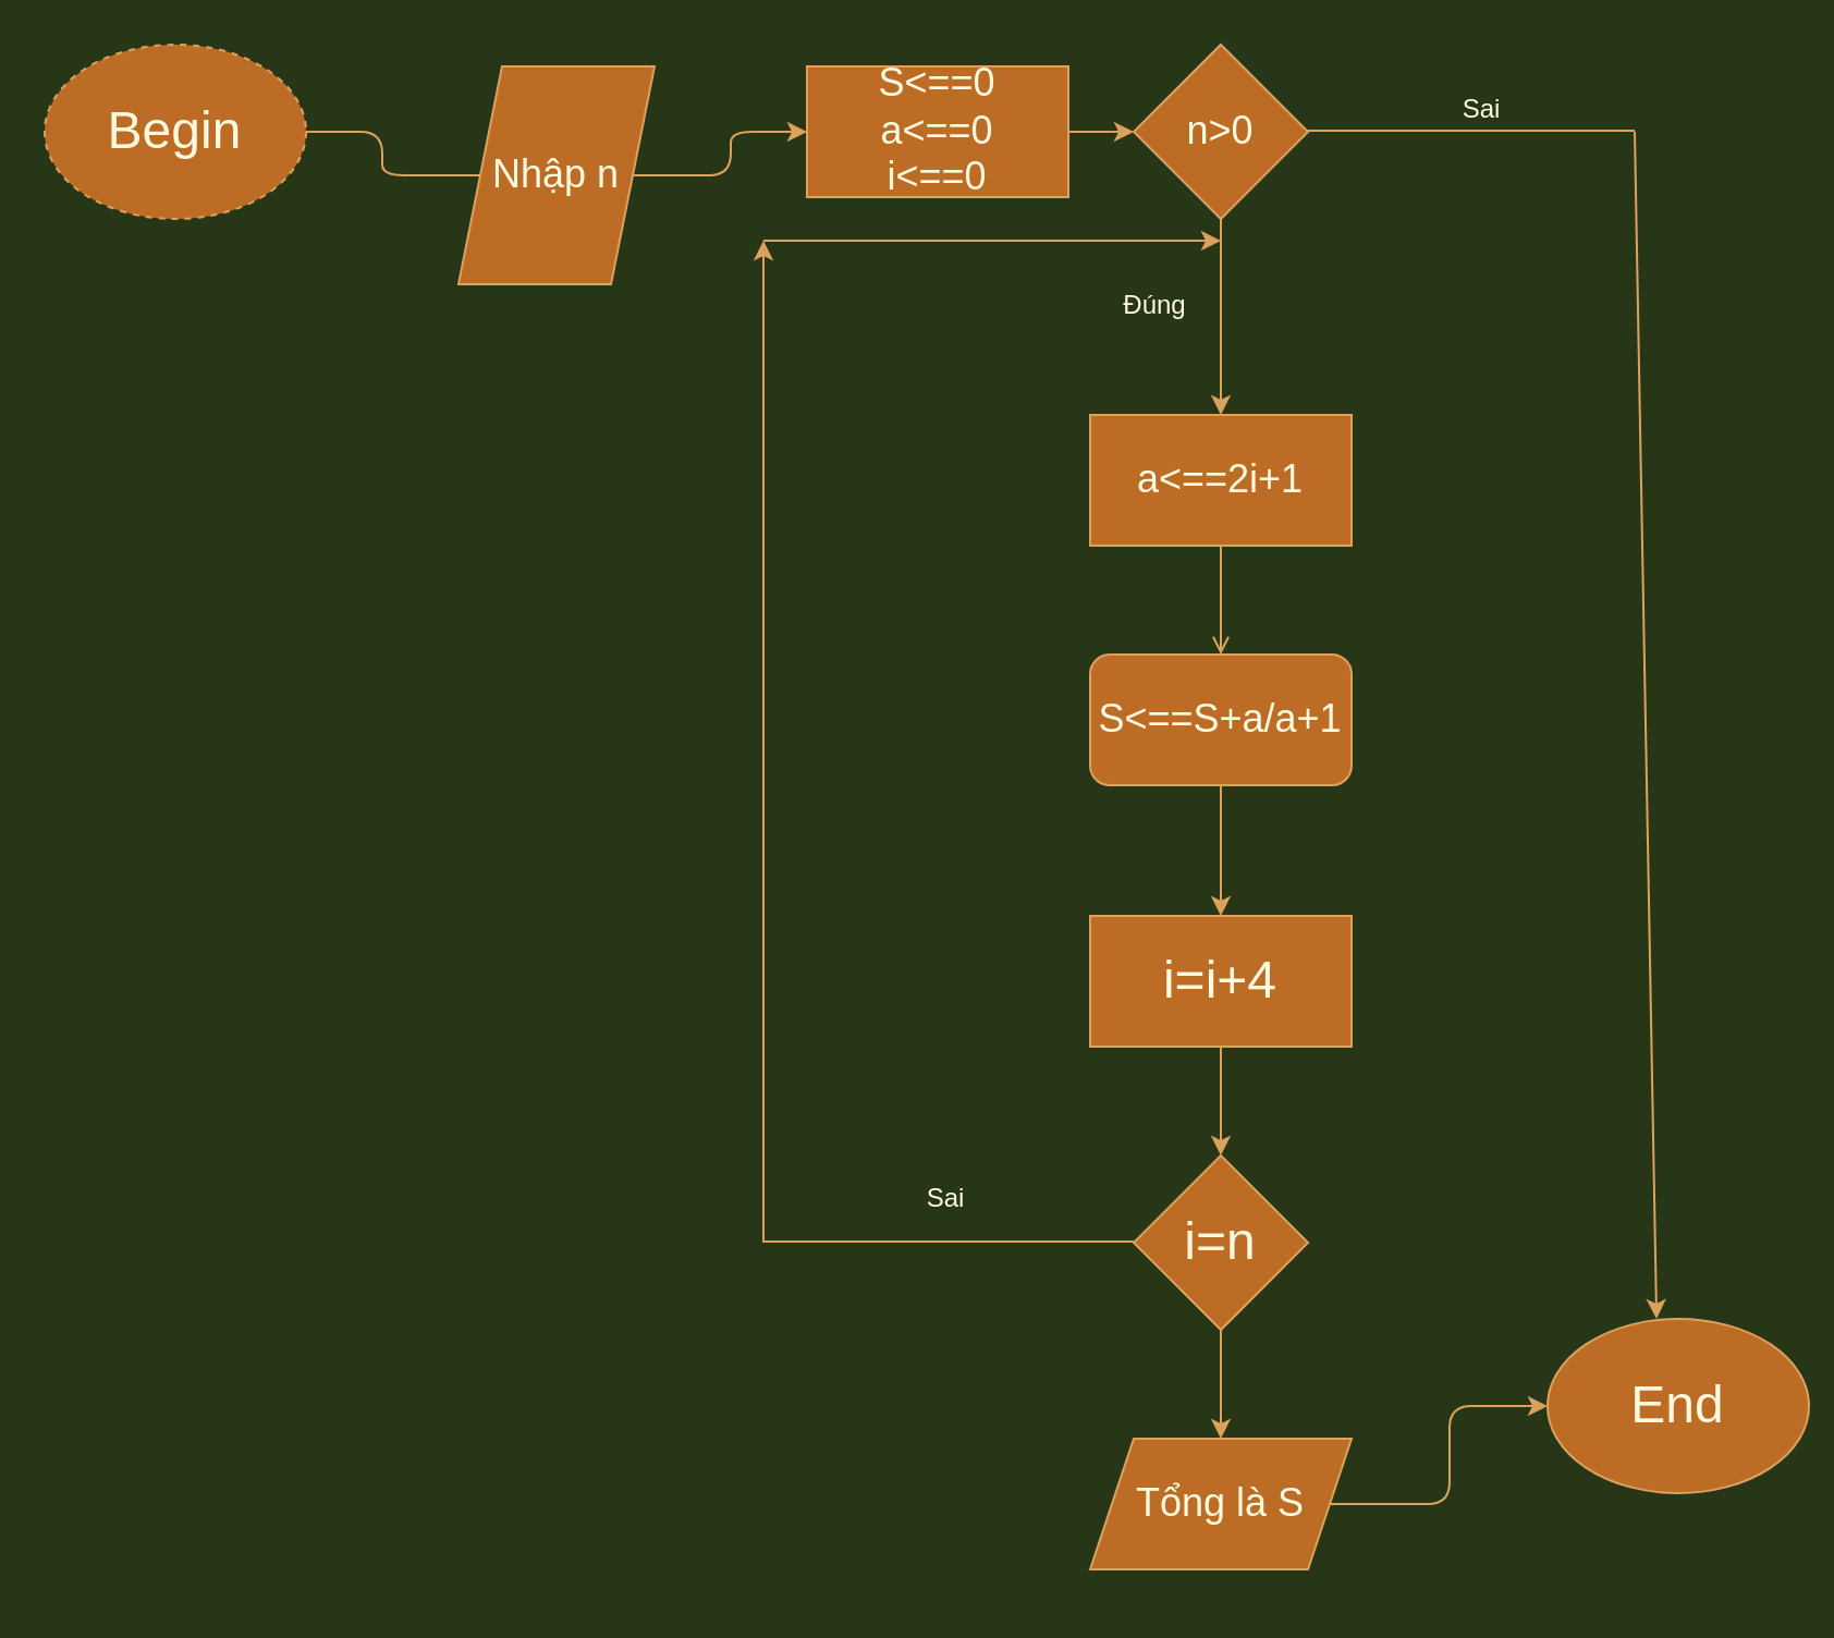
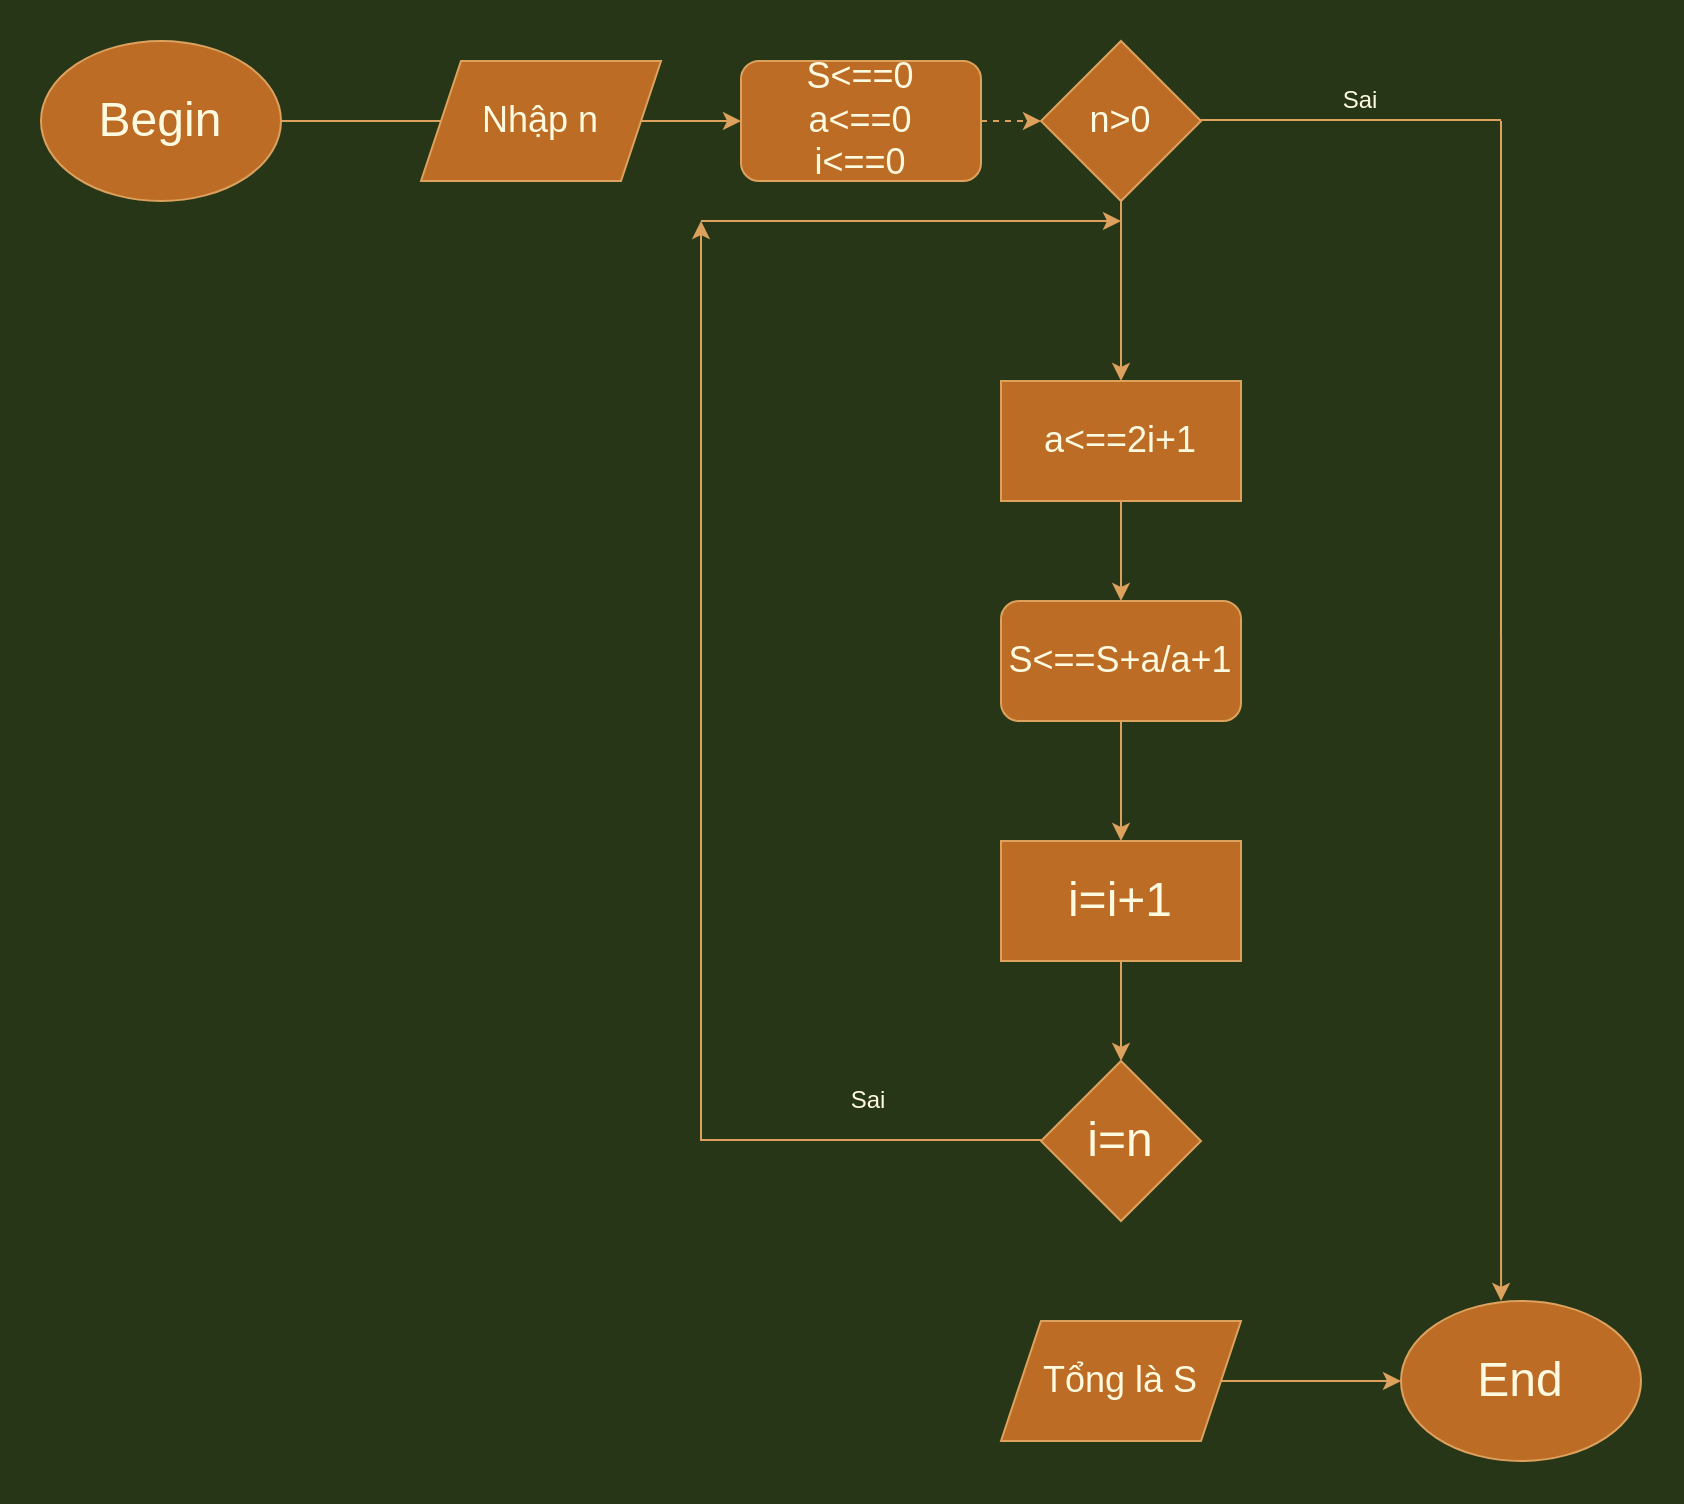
  <mxCell id="0" />
  <mxCell id="1" parent="0" />
  <mxCell id="2" style="edgeStyle=orthogonalEdgeStyle;curved=0;rounded=1;sketch=0;orthogonalLoop=1;jettySize=auto;html=1;exitX=1;exitY=0.5;exitDx=0;exitDy=0;entryX=0;entryY=0.5;entryDx=0;entryDy=0;strokeColor=#DDA15E;fillColor=#BC6C25;fontColor=#FEFAE0;labelBackgroundColor=#283618;endArrow=none;" edge="1" parent="1" source="3" target="5"><mxGeometry relative="1" as="geometry" /></mxCell>
- <mxCell id="3" value="&lt;font style=&quot;font-size: 24px&quot;&gt;Begin&lt;/font&gt;" style="ellipse;whiteSpace=wrap;html=1;rounded=0;sketch=0;strokeColor=#DDA15E;fillColor=#BC6C25;fontColor=#FEFAE0;dashed=1;" vertex="1" parent="1"><mxGeometry width="120" height="80" as="geometry" x="20" y="20" /></mxCell>
+ <mxCell id="3" value="&lt;font style=&quot;font-size: 24px&quot;&gt;Begin&lt;/font&gt;" style="ellipse;whiteSpace=wrap;html=1;rounded=0;sketch=0;strokeColor=#DDA15E;fillColor=#BC6C25;fontColor=#FEFAE0;" vertex="1" parent="1"><mxGeometry width="120" height="80" as="geometry" x="20" y="20" /></mxCell>
  <mxCell id="4" style="edgeStyle=orthogonalEdgeStyle;curved=0;rounded=1;sketch=0;orthogonalLoop=1;jettySize=auto;html=1;exitX=1;exitY=0.5;exitDx=0;exitDy=0;entryX=0;entryY=0.5;entryDx=0;entryDy=0;strokeColor=#DDA15E;fillColor=#BC6C25;fontColor=#FEFAE0;labelBackgroundColor=#283618;" edge="1" parent="1" source="5" target="12"><mxGeometry relative="1" as="geometry" /></mxCell>
- <mxCell id="5" value="&lt;font style=&quot;font-size: 18px&quot;&gt;Nhập n&lt;/font&gt;" style="shape=parallelogram;perimeter=parallelogramPerimeter;whiteSpace=wrap;html=1;fixedSize=1;rounded=0;sketch=0;strokeColor=#DDA15E;fillColor=#BC6C25;fontColor=#FEFAE0;" vertex="1" parent="1"><mxGeometry x="210" y="30" width="90" height="100" as="geometry" /></mxCell>
+ <mxCell id="5" value="&lt;font style=&quot;font-size: 18px&quot;&gt;Nhập n&lt;/font&gt;" style="shape=parallelogram;perimeter=parallelogramPerimeter;whiteSpace=wrap;html=1;fixedSize=1;rounded=0;sketch=0;strokeColor=#DDA15E;fillColor=#BC6C25;fontColor=#FEFAE0;" vertex="1" parent="1"><mxGeometry x="210" y="30" width="120" height="60" as="geometry" /></mxCell>
  <mxCell id="6" style="edgeStyle=orthogonalEdgeStyle;curved=0;rounded=1;sketch=0;orthogonalLoop=1;jettySize=auto;html=1;exitX=0.5;exitY=1;exitDx=0;exitDy=0;strokeColor=#DDA15E;fillColor=#BC6C25;fontColor=#FEFAE0;labelBackgroundColor=#283618;" edge="1" parent="1" source="7"><mxGeometry relative="1" as="geometry"><mxPoint x="560" y="190" as="targetPoint" /></mxGeometry></mxCell>
  <mxCell id="7" value="&lt;font style=&quot;font-size: 18px&quot;&gt;n&amp;gt;0&lt;/font&gt;" style="rhombus;whiteSpace=wrap;html=1;rounded=0;sketch=0;strokeColor=#DDA15E;fillColor=#BC6C25;fontColor=#FEFAE0;" vertex="1" parent="1"><mxGeometry x="520" width="80" height="80" as="geometry" y="20" /></mxCell>
  <mxCell id="8" value="" style="endArrow=none;html=1;strokeColor=#DDA15E;fillColor=#BC6C25;fontColor=#FEFAE0;labelBackgroundColor=#283618;" edge="1" parent="1"><mxGeometry width="50" height="50" relative="1" as="geometry"><mxPoint x="600" y="59.5" as="sourcePoint" /><mxPoint x="750" y="59.5" as="targetPoint" /></mxGeometry></mxCell>
  <mxCell id="9" value="Sai" style="text;html=1;strokeColor=none;fillColor=none;align=center;verticalAlign=middle;whiteSpace=wrap;rounded=0;sketch=0;fontColor=#FEFAE0;" vertex="1" parent="1"><mxGeometry x="660" y="40" width="40" height="20" as="geometry" /></mxCell>
- <mxCell id="10" value="Đúng" style="text;html=1;strokeColor=none;fillColor=none;align=center;verticalAlign=middle;whiteSpace=wrap;rounded=0;sketch=0;fontColor=#FEFAE0;" vertex="1" parent="1"><mxGeometry x="510" y="130" width="40" height="20" as="geometry" /></mxCell>
- <mxCell id="11" style="edgeStyle=orthogonalEdgeStyle;curved=0;rounded=1;sketch=0;orthogonalLoop=1;jettySize=auto;html=1;exitX=1;exitY=0.5;exitDx=0;exitDy=0;entryX=0;entryY=0.5;entryDx=0;entryDy=0;strokeColor=#DDA15E;fillColor=#BC6C25;fontColor=#FEFAE0;labelBackgroundColor=#283618;" edge="1" parent="1" source="12" target="7"><mxGeometry relative="1" as="geometry" /></mxCell>
- <mxCell id="12" value="&lt;font style=&quot;font-size: 18px&quot;&gt;S&amp;lt;==0&lt;br&gt;a&amp;lt;==0&lt;br&gt;i&amp;lt;==0&lt;/font&gt;" style="rounded=0;whiteSpace=wrap;html=1;sketch=0;strokeColor=#DDA15E;fillColor=#BC6C25;fontColor=#FEFAE0;" vertex="1" parent="1"><mxGeometry x="370" y="30" width="120" height="60" as="geometry" /></mxCell>
- <mxCell id="13" style="edgeStyle=orthogonalEdgeStyle;curved=0;rounded=1;sketch=0;orthogonalLoop=1;jettySize=auto;html=1;exitX=0.5;exitY=1;exitDx=0;exitDy=0;entryX=0.5;entryY=0;entryDx=0;entryDy=0;strokeColor=#DDA15E;fillColor=#BC6C25;fontColor=#FEFAE0;labelBackgroundColor=#283618;endArrow=open;" edge="1" parent="1" source="14" target="16"><mxGeometry relative="1" as="geometry" /></mxCell>
+ <mxCell id="11" style="edgeStyle=orthogonalEdgeStyle;curved=0;rounded=1;sketch=0;orthogonalLoop=1;jettySize=auto;html=1;exitX=1;exitY=0.5;exitDx=0;exitDy=0;entryX=0;entryY=0.5;entryDx=0;entryDy=0;strokeColor=#DDA15E;fillColor=#BC6C25;fontColor=#FEFAE0;labelBackgroundColor=#283618;dashed=1;" edge="1" parent="1" source="12" target="7"><mxGeometry relative="1" as="geometry" /></mxCell>
+ <mxCell id="12" value="&lt;font style=&quot;font-size: 18px&quot;&gt;S&amp;lt;==0&lt;br&gt;a&amp;lt;==0&lt;br&gt;i&amp;lt;==0&lt;/font&gt;" style="whiteSpace=wrap;html=1;sketch=0;strokeColor=#DDA15E;fillColor=#BC6C25;fontColor=#FEFAE0;rounded=1;" vertex="1" parent="1"><mxGeometry x="370" y="30" width="120" height="60" as="geometry" /></mxCell>
+ <mxCell id="13" style="edgeStyle=orthogonalEdgeStyle;curved=0;rounded=1;sketch=0;orthogonalLoop=1;jettySize=auto;html=1;exitX=0.5;exitY=1;exitDx=0;exitDy=0;entryX=0.5;entryY=0;entryDx=0;entryDy=0;strokeColor=#DDA15E;fillColor=#BC6C25;fontColor=#FEFAE0;labelBackgroundColor=#283618;" edge="1" parent="1" source="14" target="16"><mxGeometry relative="1" as="geometry" /></mxCell>
  <mxCell id="14" value="&lt;font style=&quot;font-size: 18px&quot;&gt;a&amp;lt;==2i+1&lt;/font&gt;" style="rounded=0;whiteSpace=wrap;html=1;sketch=0;strokeColor=#DDA15E;fillColor=#BC6C25;fontColor=#FEFAE0;" vertex="1" parent="1"><mxGeometry x="500" y="190" width="120" height="60" as="geometry" /></mxCell>
  <mxCell id="15" style="edgeStyle=orthogonalEdgeStyle;curved=0;rounded=1;sketch=0;orthogonalLoop=1;jettySize=auto;html=1;exitX=0.5;exitY=1;exitDx=0;exitDy=0;entryX=0.5;entryY=0;entryDx=0;entryDy=0;strokeColor=#DDA15E;fillColor=#BC6C25;fontColor=#FEFAE0;labelBackgroundColor=#283618;" edge="1" parent="1" source="16" target="18"><mxGeometry relative="1" as="geometry" /></mxCell>
  <mxCell id="16" value="&lt;font style=&quot;font-size: 18px&quot;&gt;S&amp;lt;==S+a/a+1&lt;/font&gt;" style="whiteSpace=wrap;html=1;sketch=0;strokeColor=#DDA15E;fillColor=#BC6C25;fontColor=#FEFAE0;rounded=1;" vertex="1" parent="1"><mxGeometry x="500" y="300" width="120" height="60" as="geometry" /></mxCell>
  <mxCell id="17" style="edgeStyle=orthogonalEdgeStyle;curved=0;rounded=1;sketch=0;orthogonalLoop=1;jettySize=auto;html=1;exitX=0.5;exitY=1;exitDx=0;exitDy=0;entryX=0.5;entryY=0;entryDx=0;entryDy=0;strokeColor=#DDA15E;fillColor=#BC6C25;fontColor=#FEFAE0;labelBackgroundColor=#283618;" edge="1" parent="1" source="18" target="20"><mxGeometry relative="1" as="geometry" /></mxCell>
- <mxCell id="18" value="&lt;font style=&quot;font-size: 24px&quot;&gt;i=i+4&lt;/font&gt;" style="rounded=0;whiteSpace=wrap;html=1;sketch=0;strokeColor=#DDA15E;fillColor=#BC6C25;fontColor=#FEFAE0;" vertex="1" parent="1"><mxGeometry x="500" y="420" width="120" height="60" as="geometry" /></mxCell>
- <mxCell id="19" style="edgeStyle=orthogonalEdgeStyle;curved=0;rounded=1;sketch=0;orthogonalLoop=1;jettySize=auto;html=1;exitX=0.5;exitY=1;exitDx=0;exitDy=0;entryX=0.5;entryY=0;entryDx=0;entryDy=0;strokeColor=#DDA15E;fillColor=#BC6C25;fontColor=#FEFAE0;labelBackgroundColor=#283618;" edge="1" parent="1" source="20" target="26"><mxGeometry relative="1" as="geometry" /></mxCell>
+ <mxCell id="18" value="&lt;font style=&quot;font-size: 24px&quot;&gt;i=i+1&lt;/font&gt;" style="rounded=0;whiteSpace=wrap;html=1;sketch=0;strokeColor=#DDA15E;fillColor=#BC6C25;fontColor=#FEFAE0;" vertex="1" parent="1"><mxGeometry x="500" y="420" width="120" height="60" as="geometry" /></mxCell>
  <mxCell id="20" value="&lt;font style=&quot;font-size: 24px&quot;&gt;i=n&lt;/font&gt;" style="rhombus;whiteSpace=wrap;html=1;rounded=0;sketch=0;strokeColor=#DDA15E;fillColor=#BC6C25;fontColor=#FEFAE0;" vertex="1" parent="1"><mxGeometry x="520" y="530" width="80" height="80" as="geometry" /></mxCell>
  <mxCell id="21" value="" style="endArrow=none;html=1;strokeColor=#DDA15E;fillColor=#BC6C25;fontColor=#FEFAE0;labelBackgroundColor=#283618;" edge="1" parent="1"><mxGeometry width="50" height="50" relative="1" as="geometry"><mxPoint x="350" y="569.5" as="sourcePoint" /><mxPoint x="520" y="569.5" as="targetPoint" /></mxGeometry></mxCell>
  <mxCell id="22" value="Sai" style="text;html=1;strokeColor=none;fillColor=none;align=center;verticalAlign=middle;whiteSpace=wrap;rounded=0;sketch=0;fontColor=#FEFAE0;" vertex="1" parent="1"><mxGeometry x="414" y="540" width="40" height="20" as="geometry" /></mxCell>
  <mxCell id="23" value="" style="endArrow=classic;html=1;strokeColor=#DDA15E;fillColor=#BC6C25;fontColor=#FEFAE0;labelBackgroundColor=#283618;" edge="1" parent="1"><mxGeometry width="50" height="50" relative="1" as="geometry"><mxPoint x="350" y="570" as="sourcePoint" /><mxPoint x="350" y="110" as="targetPoint" /></mxGeometry></mxCell>
  <mxCell id="24" value="" style="endArrow=classic;html=1;strokeColor=#DDA15E;fillColor=#BC6C25;fontColor=#FEFAE0;labelBackgroundColor=#283618;" edge="1" parent="1"><mxGeometry width="50" height="50" relative="1" as="geometry"><mxPoint x="350" y="110" as="sourcePoint" /><mxPoint x="560" y="110" as="targetPoint" /></mxGeometry></mxCell>
  <mxCell id="25" style="edgeStyle=orthogonalEdgeStyle;curved=0;rounded=1;sketch=0;orthogonalLoop=1;jettySize=auto;html=1;exitX=1;exitY=0.5;exitDx=0;exitDy=0;strokeColor=#DDA15E;fillColor=#BC6C25;fontColor=#FEFAE0;labelBackgroundColor=#283618;" edge="1" parent="1" source="26" target="27"><mxGeometry relative="1" as="geometry"><mxPoint x="720" y="690" as="targetPoint" /></mxGeometry></mxCell>
  <mxCell id="26" value="&lt;font style=&quot;font-size: 18px&quot;&gt;Tổng là S&lt;/font&gt;" style="shape=parallelogram;perimeter=parallelogramPerimeter;whiteSpace=wrap;html=1;fixedSize=1;rounded=0;sketch=0;strokeColor=#DDA15E;fillColor=#BC6C25;fontColor=#FEFAE0;" vertex="1" parent="1"><mxGeometry x="500" y="660" width="120" height="60" as="geometry" /></mxCell>
- <mxCell id="27" value="&lt;font style=&quot;font-size: 24px&quot;&gt;End&lt;/font&gt;" style="ellipse;whiteSpace=wrap;html=1;fillColor=#BC6C25;strokeColor=#DDA15E;fontColor=#FEFAE0;" vertex="1" parent="1"><mxGeometry x="710" y="605" width="120" height="80" as="geometry" /></mxCell>
+ <mxCell id="27" value="&lt;font style=&quot;font-size: 24px&quot;&gt;End&lt;/font&gt;" style="ellipse;whiteSpace=wrap;html=1;fillColor=#BC6C25;strokeColor=#DDA15E;fontColor=#FEFAE0;" vertex="1" parent="1"><mxGeometry x="700" y="650" width="120" height="80" as="geometry" /></mxCell>
  <mxCell id="28" value="" style="endArrow=classic;html=1;strokeColor=#DDA15E;fillColor=#BC6C25;fontColor=#FEFAE0;entryX=0.417;entryY=0;entryDx=0;entryDy=0;entryPerimeter=0;" edge="1" parent="1" target="27"><mxGeometry width="50" height="50" relative="1" as="geometry"><mxPoint x="750" y="60" as="sourcePoint" /><mxPoint x="800" y="10" as="targetPoint" /></mxGeometry></mxCell>
